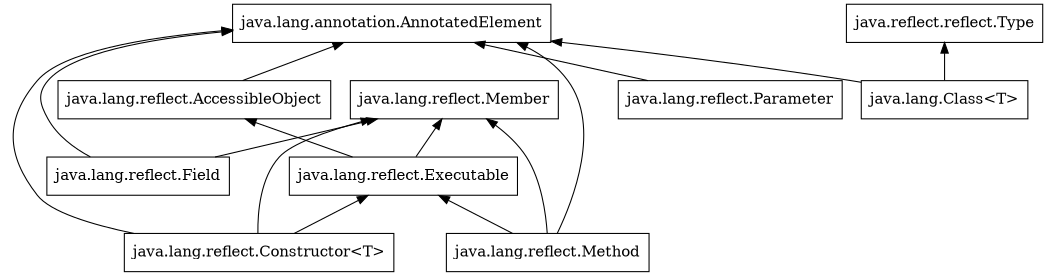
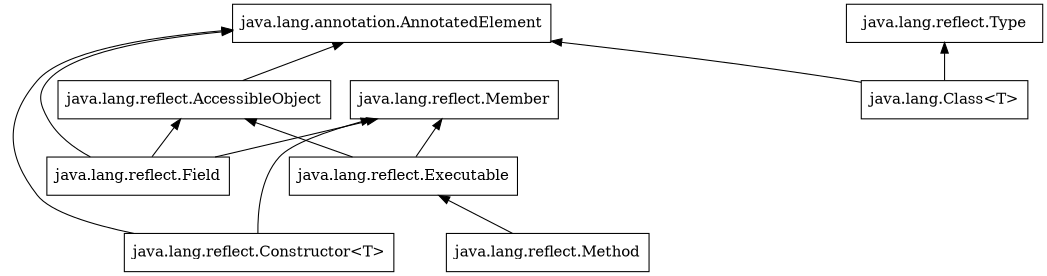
  digraph {
    rankdir=BT
    node [shape=box]
    n1 [label="java.lang.reflect.AccessibleObject"]
    n2 [label="java.lang.annotation.AnnotatedElement"]
    n3 [label="java.lang.Class<T>"]
-   n4 [label="java.reflect.reflect.Type"]
+   n4 [label="java.lang.reflect.Type"]
    n5 [label="java.lang.reflect.Constructor<T>"]
    n6 [label="java.lang.reflect.Executable"]
    n7 [label="java.lang.reflect.Member"]
    n8 [label="java.lang.reflect.Field"]
    n9 [label="java.lang.reflect.Method"]
-   n10 [label="java.lang.reflect.Parameter"]
    n1 -> n2
    n3 -> n2
    n3 -> n4
    n5 -> n2
-   n5 -> n6
    n5 -> n7
    n6 -> n1
    n6 -> n7
+   n8 -> n1
    n8 -> n2
    n8 -> n7
-   n9 -> n2
    n9 -> n6
-   n9 -> n7
-   n10 -> n2
  }
